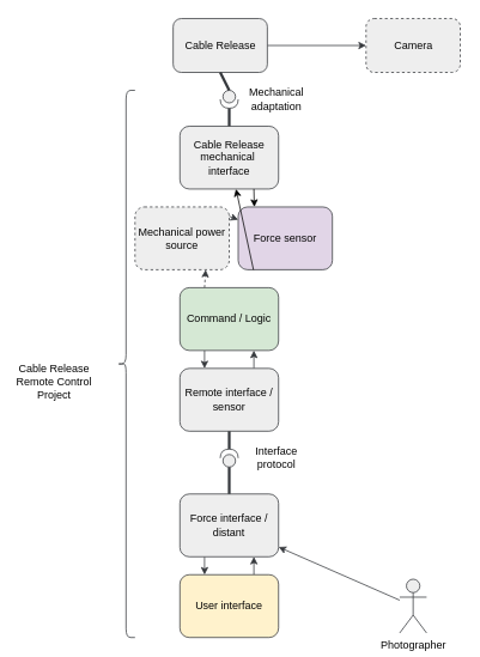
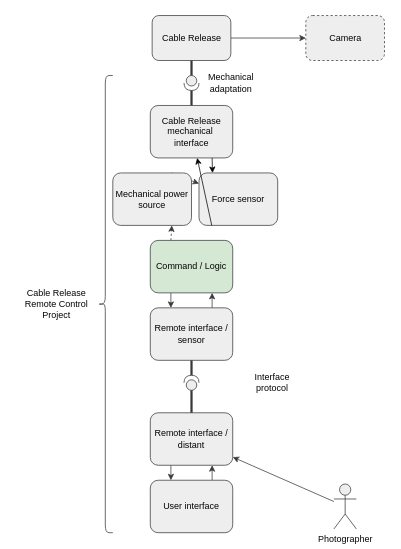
  <mxCell id="0" />
  <mxCell id="1" parent="0" />
  <mxCell id="2" style="edgeStyle=none;html=1;exitX=1;exitY=0.5;exitDx=0;exitDy=0;entryX=0;entryY=0.5;entryDx=0;entryDy=0;strokeColor=#36393d;fillColor=#eeeeee;fontColor=#050505;" parent="1" source="3" target="21" edge="1"><mxGeometry relative="1" as="geometry" /></mxCell>
- <mxCell id="3" value="Cable Release" style="rounded=1;whiteSpace=wrap;html=1;strokeColor=#36393d;fillColor=#eeeeee;fontColor=#050505;" parent="1" vertex="1"><mxGeometry x="192.5" y="20" width="105" height="60" as="geometry" /></mxCell>
+ <mxCell id="3" value="Cable Release" style="rounded=1;whiteSpace=wrap;html=1;strokeColor=#36393d;fillColor=#eeeeee;fontColor=#050505;" parent="1" vertex="1"><mxGeometry x="202.5" y="20" width="105" height="60" as="geometry" /></mxCell>
  <mxCell id="4" value="Cable Release mechanical&amp;nbsp; interface" style="rounded=1;whiteSpace=wrap;html=1;strokeColor=#36393d;fillColor=#eeeeee;fontColor=#050505;" parent="1" vertex="1"><mxGeometry x="200" y="140" width="110" height="70" as="geometry" /></mxCell>
  <mxCell id="5" style="edgeStyle=none;html=1;strokeColor=#36393d;fillColor=#eeeeee;fontColor=#050505;" parent="1" source="6" target="16" edge="1"><mxGeometry relative="1" as="geometry" /></mxCell>
  <mxCell id="6" value="Photographer" style="shape=umlActor;verticalLabelPosition=bottom;verticalAlign=top;html=1;strokeColor=#36393d;fillColor=#eeeeee;fontColor=#050505;" parent="1" vertex="1"><mxGeometry x="445" y="645" width="30" height="60" as="geometry" /></mxCell>
  <mxCell id="7" value="" style="shape=providedRequiredInterface;html=1;verticalLabelPosition=bottom;sketch=0;rotation=90;strokeColor=#36393d;fillColor=#eeeeee;fontColor=#050505;" parent="1" vertex="1"><mxGeometry x="245" y="100" width="20" height="20" as="geometry" /></mxCell>
  <mxCell id="8" value="" style="endArrow=none;startArrow=none;endFill=0;startFill=0;endSize=8;html=1;verticalAlign=bottom;labelBackgroundColor=none;strokeWidth=3;exitX=0.5;exitY=1;exitDx=0;exitDy=0;entryX=0;entryY=0.5;entryDx=0;entryDy=0;entryPerimeter=0;strokeColor=#36393d;fillColor=#eeeeee;fontColor=#050505;" parent="1" source="3" target="7" edge="1"><mxGeometry width="160" relative="1" as="geometry"><mxPoint x="437.5" y="-50" as="sourcePoint" /><mxPoint x="597.5" y="-50" as="targetPoint" /></mxGeometry></mxCell>
  <mxCell id="9" value="" style="endArrow=none;startArrow=none;endFill=0;startFill=0;endSize=8;html=1;verticalAlign=bottom;labelBackgroundColor=none;strokeWidth=3;exitX=1;exitY=0.5;exitDx=0;exitDy=0;exitPerimeter=0;entryX=0.5;entryY=0;entryDx=0;entryDy=0;strokeColor=#36393d;fillColor=#eeeeee;fontColor=#050505;" parent="1" source="7" target="4" edge="1"><mxGeometry width="160" relative="1" as="geometry"><mxPoint x="437.5" y="-50" as="sourcePoint" /><mxPoint x="597.5" y="-50" as="targetPoint" /></mxGeometry></mxCell>
  <mxCell id="10" style="edgeStyle=none;html=1;strokeColor=#36393d;fillColor=#eeeeee;fontColor=#050505;exitX=0.25;exitY=0;exitDx=0;exitDy=0;entryX=0.75;entryY=1;entryDx=0;entryDy=0;dashed=1;" parent="1" source="12" target="14" edge="1"><mxGeometry relative="1" as="geometry"><mxPoint x="570" y="350" as="sourcePoint" /><mxPoint x="490" y="320" as="targetPoint" /></mxGeometry></mxCell>
  <mxCell id="11" style="edgeStyle=none;html=1;exitX=0.25;exitY=1;exitDx=0;exitDy=0;entryX=0.25;entryY=0;entryDx=0;entryDy=0;strokeColor=#36393d;fillColor=#eeeeee;fontColor=#050505;" parent="1" source="12" target="18" edge="1"><mxGeometry relative="1" as="geometry" /></mxCell>
  <mxCell id="12" value="Command / Logic" style="rounded=1;whiteSpace=wrap;html=1;strokeColor=#36393d;fillColor=#d5e8d4;fontColor=#050505;" parent="1" vertex="1"><mxGeometry x="200" y="320" width="110" height="70" as="geometry" /></mxCell>
  <mxCell id="13" style="edgeStyle=none;html=1;exitX=0.75;exitY=0;exitDx=0;exitDy=0;strokeColor=#36393d;fillColor=#eeeeee;fontColor=#050505;" parent="1" source="14" target="29" edge="1"><mxGeometry relative="1" as="geometry" /></mxCell>
- <mxCell id="14" value="Mechanical power source" style="rounded=1;whiteSpace=wrap;html=1;strokeColor=#36393d;fillColor=#eeeeee;fontColor=#050505;dashed=1;" parent="1" vertex="1"><mxGeometry x="150" y="230" width="105" height="70" as="geometry" /></mxCell>
+ <mxCell id="14" value="Mechanical power source" style="rounded=1;whiteSpace=wrap;html=1;strokeColor=#36393d;fillColor=#eeeeee;fontColor=#050505;" parent="1" vertex="1"><mxGeometry x="150" y="230" width="105" height="70" as="geometry" /></mxCell>
  <mxCell id="15" style="edgeStyle=none;html=1;exitX=0.25;exitY=1;exitDx=0;exitDy=0;entryX=0.25;entryY=0;entryDx=0;entryDy=0;strokeColor=#36393d;fillColor=#eeeeee;fontColor=#050505;" parent="1" source="16" target="20" edge="1"><mxGeometry relative="1" as="geometry" /></mxCell>
- <mxCell id="16" value="Force interface / distant" style="rounded=1;whiteSpace=wrap;html=1;strokeColor=#36393d;fillColor=#eeeeee;fontColor=#050505;" parent="1" vertex="1"><mxGeometry x="200" y="550" width="110" height="70" as="geometry" /></mxCell>
+ <mxCell id="16" value="Remote interface / distant" style="rounded=1;whiteSpace=wrap;html=1;strokeColor=#36393d;fillColor=#eeeeee;fontColor=#050505;" parent="1" vertex="1"><mxGeometry x="200" y="550" width="110" height="70" as="geometry" /></mxCell>
  <mxCell id="17" style="edgeStyle=none;html=1;exitX=0.75;exitY=0;exitDx=0;exitDy=0;entryX=0.75;entryY=1;entryDx=0;entryDy=0;strokeColor=#36393d;fillColor=#eeeeee;fontColor=#050505;" parent="1" source="18" target="12" edge="1"><mxGeometry relative="1" as="geometry" /></mxCell>
  <mxCell id="18" value="Remote interface / sensor" style="rounded=1;whiteSpace=wrap;html=1;strokeColor=#36393d;fillColor=#eeeeee;fontColor=#050505;" parent="1" vertex="1"><mxGeometry x="200" y="410" width="110" height="70" as="geometry" /></mxCell>
  <mxCell id="19" style="edgeStyle=none;html=1;exitX=0.75;exitY=0;exitDx=0;exitDy=0;entryX=0.75;entryY=1;entryDx=0;entryDy=0;strokeColor=#36393d;fillColor=#eeeeee;fontColor=#050505;" parent="1" source="20" target="16" edge="1"><mxGeometry relative="1" as="geometry" /></mxCell>
- <mxCell id="20" value="User interface" style="rounded=1;whiteSpace=wrap;html=1;strokeColor=#36393d;fillColor=#fff2cc;fontColor=#050505;" parent="1" vertex="1"><mxGeometry x="200" y="640" width="110" height="70" as="geometry" /></mxCell>
+ <mxCell id="20" value="User interface" style="rounded=1;whiteSpace=wrap;html=1;strokeColor=#36393d;fillColor=#eeeeee;fontColor=#050505;" parent="1" vertex="1"><mxGeometry x="200" y="640" width="110" height="70" as="geometry" /></mxCell>
  <mxCell id="21" value="Camera" style="rounded=1;whiteSpace=wrap;html=1;strokeColor=#36393d;fillColor=#eeeeee;fontColor=#050505;dashed=1;" parent="1" vertex="1"><mxGeometry x="407.5" y="20" width="105" height="60" as="geometry" /></mxCell>
  <mxCell id="22" value="" style="shape=providedRequiredInterface;html=1;verticalLabelPosition=bottom;sketch=0;rotation=-90;strokeColor=#36393d;fillColor=#eeeeee;fontColor=#050505;" parent="1" vertex="1"><mxGeometry x="245" y="500" width="20" height="20" as="geometry" /></mxCell>
  <mxCell id="23" value="" style="endArrow=none;startArrow=none;endFill=0;startFill=0;endSize=8;html=1;verticalAlign=bottom;labelBackgroundColor=none;strokeWidth=3;exitX=0;exitY=0.5;exitDx=0;exitDy=0;exitPerimeter=0;entryX=0.5;entryY=0;entryDx=0;entryDy=0;strokeColor=#36393d;fillColor=#eeeeee;fontColor=#050505;" parent="1" source="22" target="16" edge="1"><mxGeometry width="160" relative="1" as="geometry"><mxPoint x="437.5" y="630" as="sourcePoint" /><mxPoint x="597.5" y="630" as="targetPoint" /></mxGeometry></mxCell>
  <mxCell id="24" value="" style="endArrow=none;startArrow=none;endFill=0;startFill=0;endSize=8;html=1;verticalAlign=bottom;labelBackgroundColor=none;strokeWidth=3;exitX=0.5;exitY=1;exitDx=0;exitDy=0;entryX=1;entryY=0.5;entryDx=0;entryDy=0;entryPerimeter=0;strokeColor=#36393d;fillColor=#eeeeee;fontColor=#050505;" parent="1" source="18" target="22" edge="1"><mxGeometry width="160" relative="1" as="geometry"><mxPoint x="437.5" y="630" as="sourcePoint" /><mxPoint x="597.5" y="630" as="targetPoint" /></mxGeometry></mxCell>
- <mxCell id="25" value="Interface protocol" style="text;html=1;strokeColor=none;fillColor=none;align=center;verticalAlign=middle;whiteSpace=wrap;rounded=0;fontColor=#050505;" parent="1" vertex="1"><mxGeometry x="277.5" y="495" width="60" height="30" as="geometry" /></mxCell>
+ <mxCell id="25" value="Interface protocol" style="text;html=1;strokeColor=none;fillColor=none;align=center;verticalAlign=middle;whiteSpace=wrap;rounded=0;fontColor=#050505;" parent="1" vertex="1"><mxGeometry x="332.5" y="495" width="60" height="30" as="geometry" /></mxCell>
  <mxCell id="26" value="Mechanical adaptation" style="text;html=1;strokeColor=none;fillColor=none;align=center;verticalAlign=middle;whiteSpace=wrap;rounded=0;fontColor=#050505;" parent="1" vertex="1"><mxGeometry x="277.5" y="95" width="60" height="30" as="geometry" /></mxCell>
  <mxCell id="27" value="" style="shape=curlyBracket;whiteSpace=wrap;html=1;rounded=1;labelPosition=left;verticalLabelPosition=middle;align=right;verticalAlign=middle;strokeColor=#36393d;fillColor=#eeeeee;fontColor=#050505;" parent="1" vertex="1"><mxGeometry x="130" y="100" width="20" height="610" as="geometry" /></mxCell>
- <mxCell id="28" value="Cable Release Remote Control Project" style="text;html=1;strokeColor=none;fillColor=none;align=center;verticalAlign=middle;whiteSpace=wrap;rounded=0;fontColor=#050505;" parent="1" vertex="1"><mxGeometry x="5" y="395" width="110" height="60" as="geometry" /></mxCell>
- <mxCell id="29" value="Force sensor" style="rounded=1;whiteSpace=wrap;html=1;strokeColor=#36393d;fillColor=#e1d5e7;fontColor=#050505;" vertex="1" parent="1"><mxGeometry x="265" y="230" width="105" height="70" as="geometry" /></mxCell>
+ <mxCell id="28" value="Cable Release Remote Control Project" style="text;html=1;strokeColor=none;fillColor=none;align=center;verticalAlign=middle;whiteSpace=wrap;rounded=0;fontColor=#050505;" parent="1" vertex="1"><mxGeometry x="20" y="375" width="110" height="60" as="geometry" /></mxCell>
+ <mxCell id="29" value="Force sensor" style="rounded=1;whiteSpace=wrap;html=1;strokeColor=#36393d;fillColor=#eeeeee;fontColor=#050505;" vertex="1" parent="1"><mxGeometry x="265" y="230" width="105" height="70" as="geometry" /></mxCell>
  <mxCell id="30" style="edgeStyle=none;html=1;exitX=0.162;exitY=1;exitDx=0;exitDy=0;strokeColor=#030303;exitPerimeter=0;" edge="1" parent="1" source="29" target="4"><mxGeometry relative="1" as="geometry"><mxPoint x="292.5" y="220" as="sourcePoint" /><mxPoint x="305.227" y="240" as="targetPoint" /></mxGeometry></mxCell>
  <mxCell id="31" style="edgeStyle=none;html=1;exitX=0.75;exitY=1;exitDx=0;exitDy=0;strokeColor=#030303;" edge="1" parent="1" source="4"><mxGeometry relative="1" as="geometry"><mxPoint x="292.01" y="310" as="sourcePoint" /><mxPoint x="283" y="230" as="targetPoint" /></mxGeometry></mxCell>
